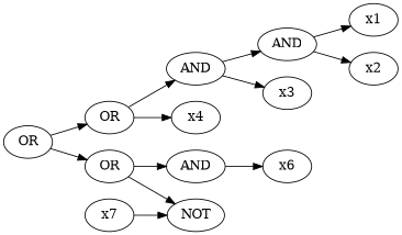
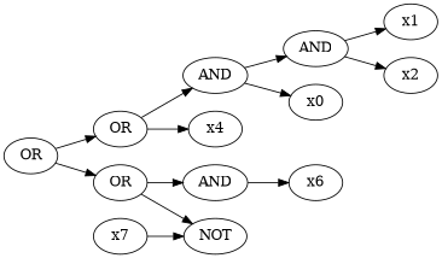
  digraph {
    fontname="DejaVu Serif"
    rankdir=LR
    node [fontname="DejaVu Serif"]
    edge [fontname="DejaVu Serif"]
    n1 [label=OR]
    n2 [label=OR]
    n3 [label=OR]
    n4 [label=AND]
    n5 [label=x4]
    n6 [label=AND]
    n7 [label=NOT]
    n8 [label=AND]
-   n9 [label=x3]
+   n9 [label=x0]
    n10 [label=x6]
    n11 [label=x1]
    n12 [label=x2]
    n13 [label=x7]
    n1 -> n2
    n1 -> n3
    n2 -> n4
    n2 -> n5
    n3 -> n6
    n3 -> n7
    n4 -> n8
    n4 -> n9
    n6 -> n10
    n8 -> n11
    n8 -> n12
    n13 -> n7
  }
